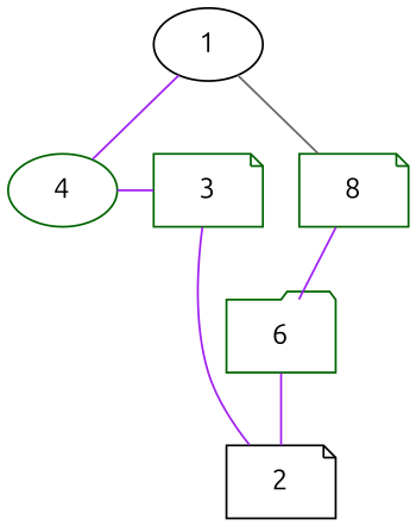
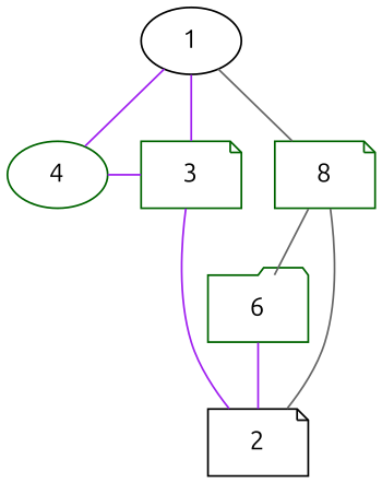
  graph {
    fontname=Ubuntu
    node [color=darkgreen fontname=Ubuntu shape=note]
    edge [fontname=Ubuntu color=purple]
    3
    4 [shape=ellipse]
    n3 [label=8]
    6 [shape=folder]
    2 [color=black]
    1 [color=black shape=ellipse]
    subgraph sub_1 {
      rank=same
      3
      4
      n3
    }
    3 -- 6 [style=invis weight=100 color=""]
    3 -- 2
    4 -- 3
-   n3 -- 6 [weight=100]
+   n3 -- 6 [color=gray40 weight=100]
+   n3 -- 2 [color=gray40]
    6 -- 2
+   1 -- 3
    1 -- 4
    1 -- n3 [color=gray40]
  }
